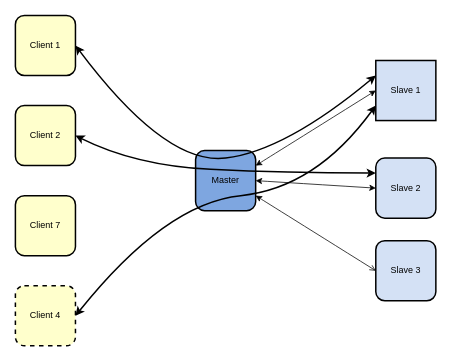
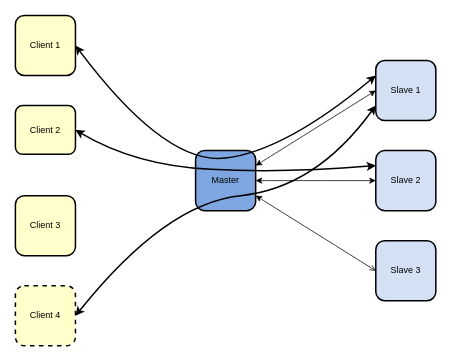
  <mxCell id="0" />
  <mxCell id="1" parent="0" />
  <mxCell id="2" value="Client 1" style="rounded=1;whiteSpace=wrap;html=1;shadow=0;sketch=0;strokeColor=default;strokeWidth=2;fillColor=#FFFFCC;gradientColor=none;" parent="1" vertex="1"><mxGeometry x="20" y="20" width="80" height="80" as="geometry" /></mxCell>
- <mxCell id="3" value="Client 2" style="rounded=1;whiteSpace=wrap;html=1;shadow=0;sketch=0;strokeColor=default;strokeWidth=2;fillColor=#FFFFCC;gradientColor=none;" parent="1" vertex="1"><mxGeometry x="20" y="140" width="80" height="80" as="geometry" /></mxCell>
- <mxCell id="4" value="Client 7" style="rounded=1;whiteSpace=wrap;html=1;shadow=0;sketch=0;strokeColor=default;strokeWidth=2;fillColor=#FFFFCC;gradientColor=none;" parent="1" vertex="1"><mxGeometry x="20" y="260" width="80" height="80" as="geometry" /></mxCell>
+ <mxCell id="3" value="Client 2" style="rounded=1;whiteSpace=wrap;html=1;shadow=0;sketch=0;strokeColor=default;strokeWidth=2;fillColor=#FFFFCC;gradientColor=none;" parent="1" vertex="1"><mxGeometry x="20" y="140" width="80" height="65" as="geometry" /></mxCell>
+ <mxCell id="4" value="Client 3" style="rounded=1;whiteSpace=wrap;html=1;shadow=0;sketch=0;strokeColor=default;strokeWidth=2;fillColor=#FFFFCC;gradientColor=none;" parent="1" vertex="1"><mxGeometry x="20" y="260" width="80" height="80" as="geometry" /></mxCell>
  <mxCell id="5" value="Master" style="rounded=1;whiteSpace=wrap;html=1;shadow=0;sketch=0;strokeColor=default;strokeWidth=2;fillColor=#7EA6E0;gradientColor=none;points=[[0,0,0,0,0],[0,0.25,0,0,0],[0,0.5,0,0,0],[0,0.75,0,0,0],[0,1,0,0,0],[0.25,0,0,0,0],[0.25,1,0,0,0],[0.5,0,0,0,0],[0.5,1,0,0,0],[0.75,0,0,0,0],[0.75,1,0,0,0],[1,0,0,0,0],[1,0.25,0,0,0],[1,0.5,0,0,0],[1,0.75,0,0,0],[1,1,0,0,0]];" parent="1" vertex="1"><mxGeometry x="260" y="200" width="80" height="80" as="geometry" /></mxCell>
- <mxCell id="6" value="Slave 1" style="whiteSpace=wrap;html=1;shadow=0;sketch=0;strokeColor=default;strokeWidth=2;fillColor=#D4E1F5;gradientColor=none;rounded=0;" parent="1" vertex="1"><mxGeometry x="500" y="80" width="80" height="80" as="geometry" /></mxCell>
- <mxCell id="7" value="Slave 2" style="rounded=1;whiteSpace=wrap;html=1;shadow=0;sketch=0;strokeColor=default;strokeWidth=2;fillColor=#D4E1F5;gradientColor=none;" parent="1" vertex="1"><mxGeometry x="500" y="210" width="80" height="80" as="geometry" /></mxCell>
+ <mxCell id="6" value="Slave 1" style="rounded=1;whiteSpace=wrap;html=1;shadow=0;sketch=0;strokeColor=default;strokeWidth=2;fillColor=#D4E1F5;gradientColor=none;" parent="1" vertex="1"><mxGeometry x="500" y="80" width="80" height="80" as="geometry" /></mxCell>
+ <mxCell id="7" value="Slave 2" style="rounded=1;whiteSpace=wrap;html=1;shadow=0;sketch=0;strokeColor=default;strokeWidth=2;fillColor=#D4E1F5;gradientColor=none;" parent="1" vertex="1"><mxGeometry x="500" y="200" width="80" height="80" as="geometry" /></mxCell>
  <mxCell id="8" value="" style="endArrow=classic;html=1;rounded=0;strokeColor=default;strokeWidth=1;curved=1;entryX=0;entryY=0.5;entryDx=0;entryDy=0;startArrow=classic;startFill=1;" parent="1" target="6" edge="1"><mxGeometry width="50" height="50" relative="1" as="geometry"><mxPoint x="340" y="220" as="sourcePoint" /><mxPoint x="420" y="320" as="targetPoint" /></mxGeometry></mxCell>
  <mxCell id="9" value="" style="endArrow=classic;html=1;rounded=0;strokeColor=default;strokeWidth=1;curved=1;entryX=0;entryY=0.5;entryDx=0;entryDy=0;startArrow=classic;startFill=1;" parent="1" target="7" edge="1"><mxGeometry width="50" height="50" relative="1" as="geometry"><mxPoint x="340" y="240" as="sourcePoint" /><mxPoint x="510" y="210" as="targetPoint" /></mxGeometry></mxCell>
  <mxCell id="10" value="" style="curved=1;endArrow=classic;html=1;rounded=0;strokeColor=default;strokeWidth=2;exitX=1;exitY=0.5;exitDx=0;exitDy=0;entryX=0;entryY=0.25;entryDx=0;entryDy=0;startArrow=classic;startFill=1;" parent="1" source="2" target="6" edge="1"><mxGeometry width="50" height="50" relative="1" as="geometry"><mxPoint x="370" y="310" as="sourcePoint" /><mxPoint x="420" y="260" as="targetPoint" /><Array as="points"><mxPoint x="220" y="220" /><mxPoint x="380" y="200" /></Array></mxGeometry></mxCell>
  <mxCell id="11" value="" style="curved=1;endArrow=classic;html=1;rounded=0;strokeColor=default;strokeWidth=2;exitX=1;exitY=0.5;exitDx=0;exitDy=0;entryX=0;entryY=0.25;entryDx=0;entryDy=0;startArrow=classic;startFill=1;" parent="1" source="3" target="7" edge="1"><mxGeometry width="50" height="50" relative="1" as="geometry"><mxPoint x="370" y="310" as="sourcePoint" /><mxPoint x="420" y="260" as="targetPoint" /><Array as="points"><mxPoint x="180" y="220" /><mxPoint x="380" y="230" /></Array></mxGeometry></mxCell>
  <mxCell id="12" value="Slave 3" style="rounded=1;whiteSpace=wrap;html=1;shadow=0;sketch=0;strokeColor=default;strokeWidth=2;fillColor=#D4E1F5;gradientColor=none;" vertex="1" parent="1"><mxGeometry x="500" y="320" width="80" height="80" as="geometry" /></mxCell>
  <mxCell id="13" value="" style="endArrow=open;html=1;rounded=0;strokeColor=default;strokeWidth=1;curved=1;exitX=1;exitY=0.75;exitDx=0;exitDy=0;entryX=0;entryY=0.5;entryDx=0;entryDy=0;startArrow=classic;startFill=1;exitPerimeter=0;" edge="1" parent="1" target="12" source="5"><mxGeometry width="50" height="50" relative="1" as="geometry"><mxPoint x="340" y="370.4" as="sourcePoint" /><mxPoint x="510" y="330" as="targetPoint" /></mxGeometry></mxCell>
  <mxCell id="14" value="Client 4" style="rounded=1;whiteSpace=wrap;html=1;shadow=0;sketch=0;strokeColor=default;strokeWidth=2;fillColor=#FFFFCC;gradientColor=none;dashed=1;" vertex="1" parent="1"><mxGeometry x="20" y="380" width="80" height="80" as="geometry" /></mxCell>
  <mxCell id="15" value="" style="curved=1;endArrow=classic;html=1;rounded=0;strokeColor=default;strokeWidth=2;exitX=1;exitY=0.5;exitDx=0;exitDy=0;entryX=0;entryY=0.75;entryDx=0;entryDy=0;startArrow=classic;startFill=1;" edge="1" parent="1" source="14" target="6"><mxGeometry width="50" height="50" relative="1" as="geometry"><mxPoint x="110" y="310" as="sourcePoint" /><mxPoint x="510" y="130" as="targetPoint" /><Array as="points"><mxPoint x="220" y="270" /><mxPoint x="420" y="250" /></Array></mxGeometry></mxCell>
